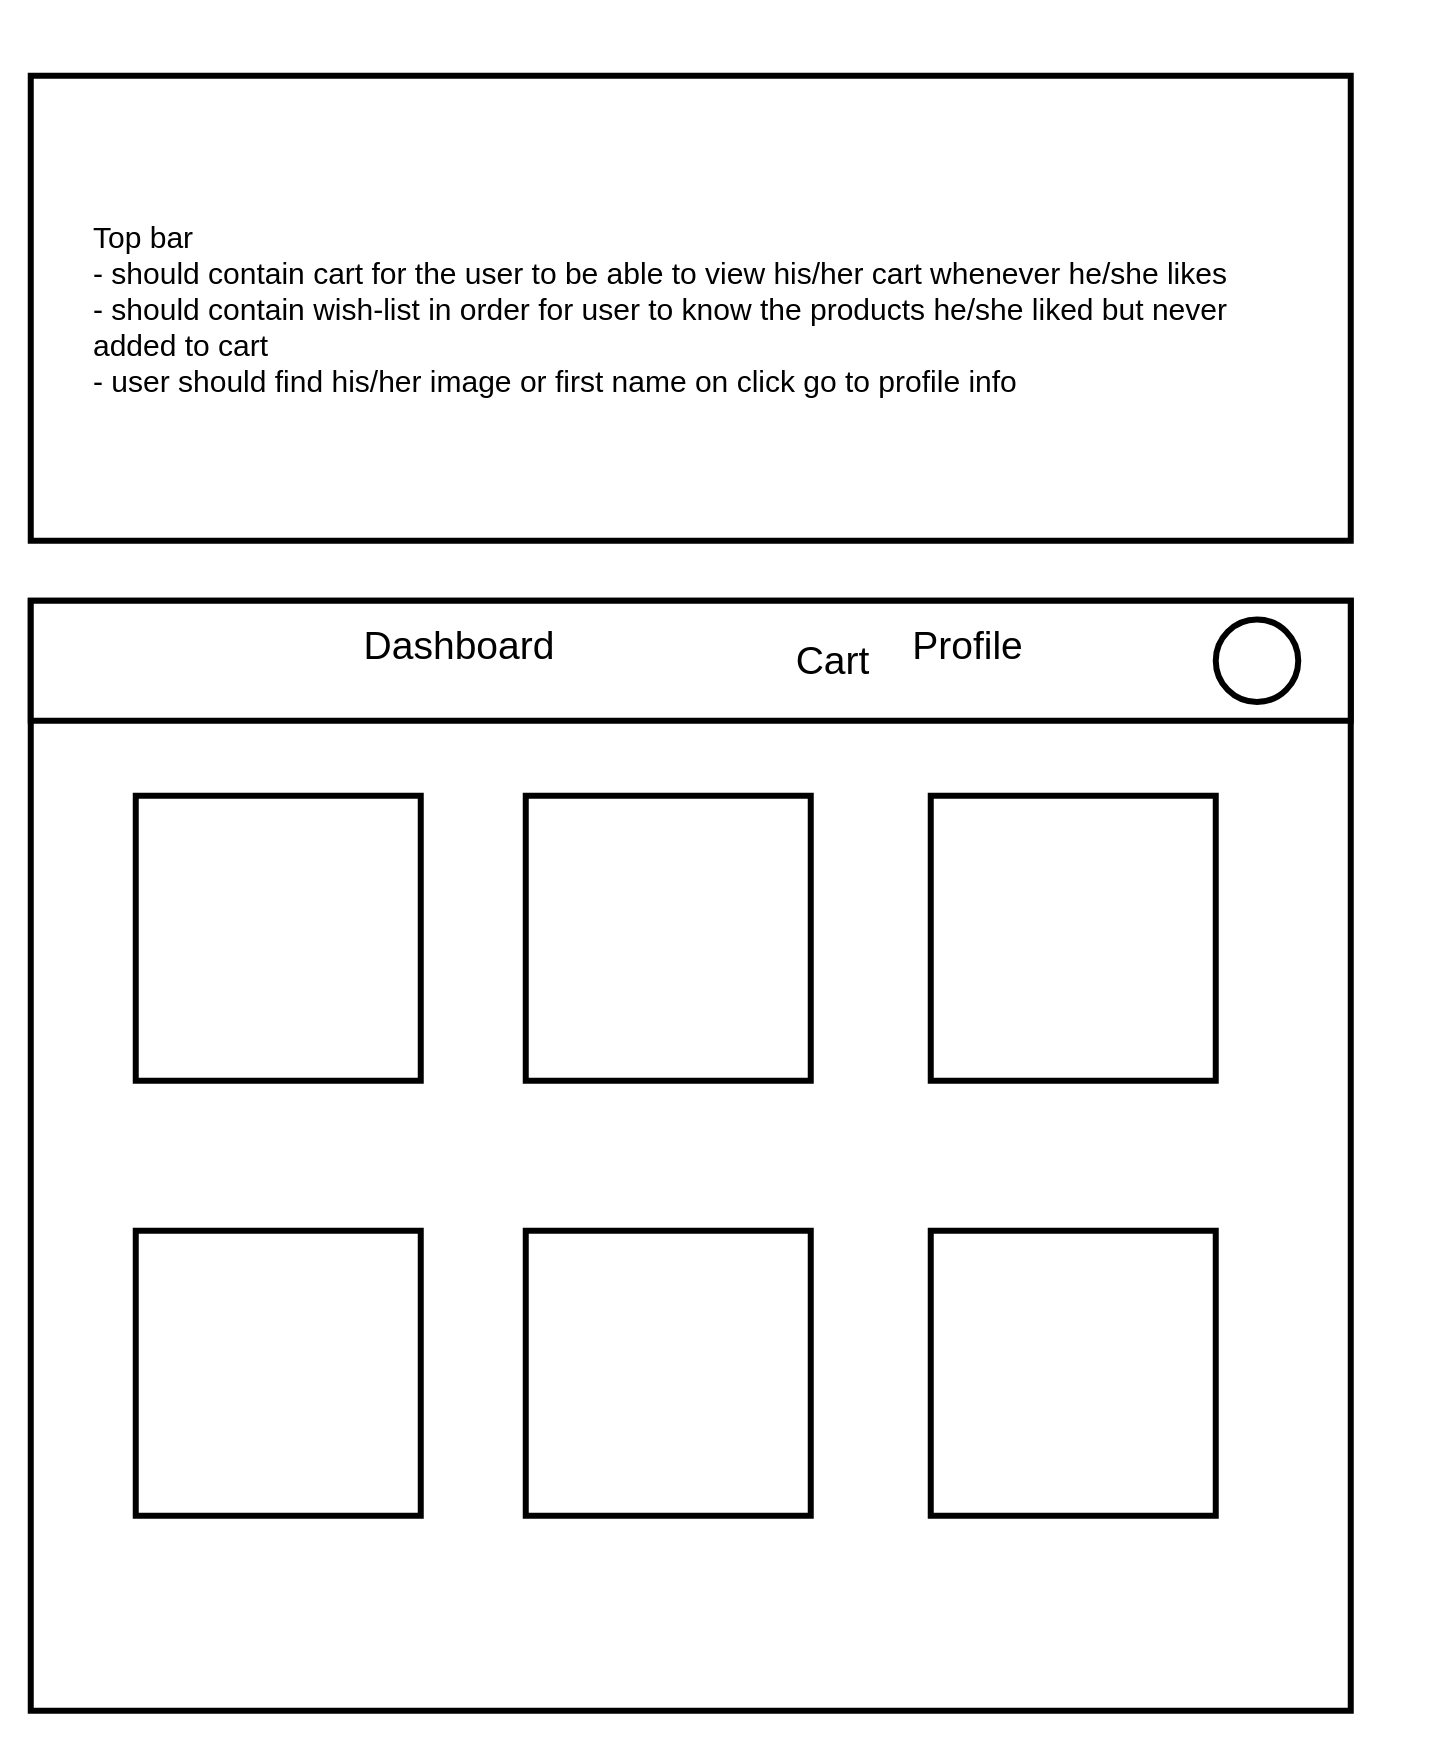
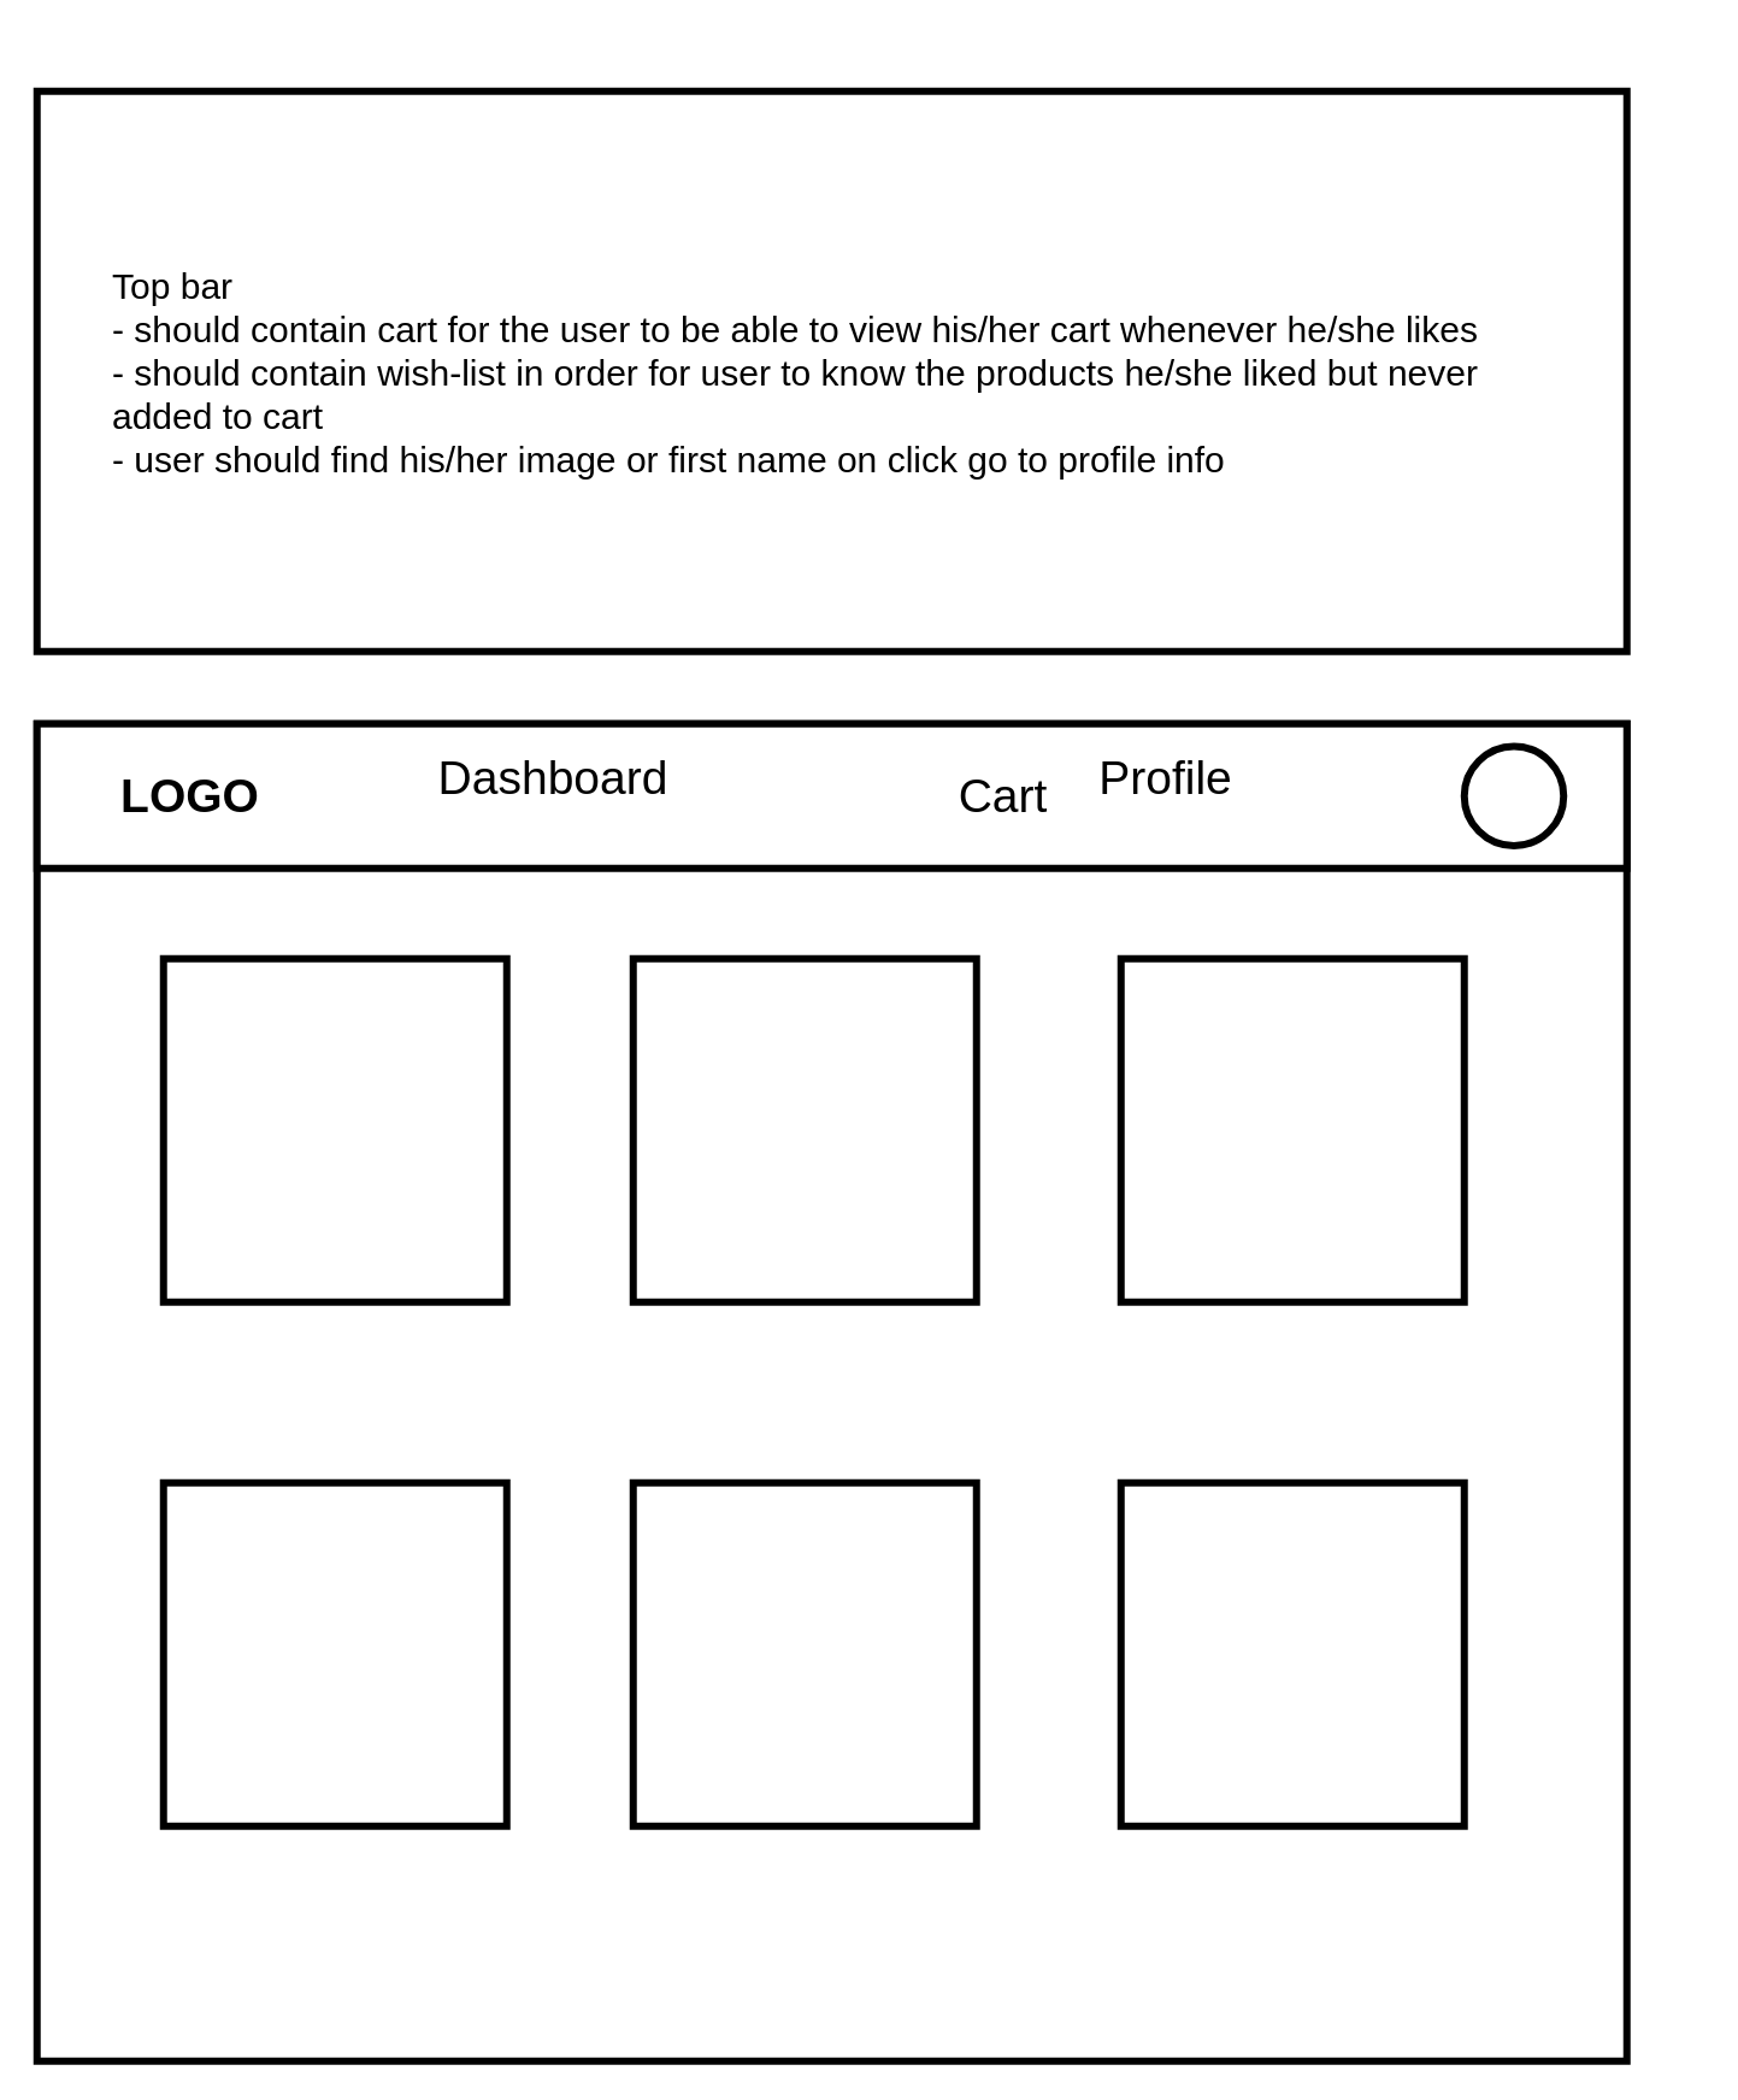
  <mxCell id="0" />
  <mxCell id="1" parent="0" />
  <mxCell id="2" value="" style="rounded=0;whiteSpace=wrap;html=1;strokeWidth=4;fontSize=20;" vertex="1" parent="1"><mxGeometry x="20" y="50" width="880" height="310" as="geometry" /></mxCell>
  <mxCell id="3" value="&lt;div&gt;&lt;span style=&quot;font-size: 20px;&quot;&gt;Top bar&lt;/span&gt;&lt;/div&gt;&lt;div&gt;&lt;span style=&quot;font-size: 20px;&quot;&gt;- should contain cart for the user to be able to view his/her cart whenever he/she likes&lt;/span&gt;&lt;/div&gt;&lt;div&gt;&lt;span style=&quot;font-size: 20px;&quot;&gt;- should contain wish-list in order for user to know the products he/she liked but never&lt;/span&gt;&lt;/div&gt;&lt;div&gt;&lt;span style=&quot;font-size: 20px;&quot;&gt;added to cart&lt;/span&gt;&lt;/div&gt;&lt;div&gt;&lt;span style=&quot;font-size: 20px;&quot;&gt;- user should find his/her image or first name on click go to profile info&lt;/span&gt;&lt;/div&gt;" style="text;html=1;strokeColor=none;fillColor=none;align=left;verticalAlign=middle;whiteSpace=wrap;rounded=0;strokeWidth=4;" vertex="1" parent="1"><mxGeometry x="60" y="20" width="880" height="370" as="geometry" /></mxCell>
  <mxCell id="4" value="" style="rounded=0;whiteSpace=wrap;html=1;strokeWidth=4;fontSize=20;" vertex="1" parent="1"><mxGeometry x="20" y="400" width="880" height="740" as="geometry" /></mxCell>
  <mxCell id="5" value="" style="rounded=0;whiteSpace=wrap;html=1;strokeWidth=4;fontSize=20;" vertex="1" parent="1"><mxGeometry x="20" y="400" width="880" height="80" as="geometry" /></mxCell>
  <mxCell id="6" value="" style="whiteSpace=wrap;html=1;aspect=fixed;strokeWidth=4;fontSize=20;" vertex="1" parent="1"><mxGeometry x="620" y="530" width="190" height="190" as="geometry" /></mxCell>
  <mxCell id="7" value="" style="whiteSpace=wrap;html=1;aspect=fixed;strokeWidth=4;fontSize=20;" vertex="1" parent="1"><mxGeometry x="350" y="530" width="190" height="190" as="geometry" /></mxCell>
  <mxCell id="8" value="" style="whiteSpace=wrap;html=1;aspect=fixed;strokeWidth=4;fontSize=20;" vertex="1" parent="1"><mxGeometry x="90" y="530" width="190" height="190" as="geometry" /></mxCell>
  <mxCell id="9" value="" style="whiteSpace=wrap;html=1;aspect=fixed;strokeWidth=4;fontSize=20;" vertex="1" parent="1"><mxGeometry x="90" y="820" width="190" height="190" as="geometry" /></mxCell>
  <mxCell id="10" value="" style="whiteSpace=wrap;html=1;aspect=fixed;strokeWidth=4;fontSize=20;" vertex="1" parent="1"><mxGeometry x="350" y="820" width="190" height="190" as="geometry" /></mxCell>
  <mxCell id="11" value="" style="whiteSpace=wrap;html=1;aspect=fixed;strokeWidth=4;fontSize=20;" vertex="1" parent="1"><mxGeometry x="620" y="820" width="190" height="190" as="geometry" /></mxCell>
  <mxCell id="12" value="" style="ellipse;whiteSpace=wrap;html=1;aspect=fixed;strokeWidth=4;fontSize=20;" vertex="1" parent="1"><mxGeometry x="810" y="412.5" width="55" height="55" as="geometry" /></mxCell>
+ <mxCell id="13" value="&lt;b&gt;&lt;font style=&quot;font-size: 26px;&quot;&gt;LOGO&lt;/font&gt;&lt;/b&gt;" style="text;html=1;strokeColor=none;fillColor=none;align=center;verticalAlign=middle;whiteSpace=wrap;rounded=0;strokeWidth=4;fontSize=20;" vertex="1" parent="1"><mxGeometry x="60" y="415" width="90" height="50" as="geometry" /></mxCell>
  <mxCell id="14" value="Dashboard" style="text;html=1;strokeColor=none;fillColor=none;align=center;verticalAlign=middle;whiteSpace=wrap;rounded=0;strokeWidth=4;fontSize=26;" vertex="1" parent="1"><mxGeometry x="276" y="415" width="60" height="30" as="geometry" /></mxCell>
  <mxCell id="15" value="Cart" style="text;html=1;strokeColor=none;fillColor=none;align=center;verticalAlign=middle;whiteSpace=wrap;rounded=0;strokeWidth=4;fontSize=26;" vertex="1" parent="1"><mxGeometry x="525" y="425" width="60" height="30" as="geometry" /></mxCell>
  <mxCell id="16" value="Profile" style="text;html=1;strokeColor=none;fillColor=none;align=center;verticalAlign=middle;whiteSpace=wrap;rounded=0;strokeWidth=4;fontSize=26;" vertex="1" parent="1"><mxGeometry x="615" y="415" width="60" height="30" as="geometry" /></mxCell>
